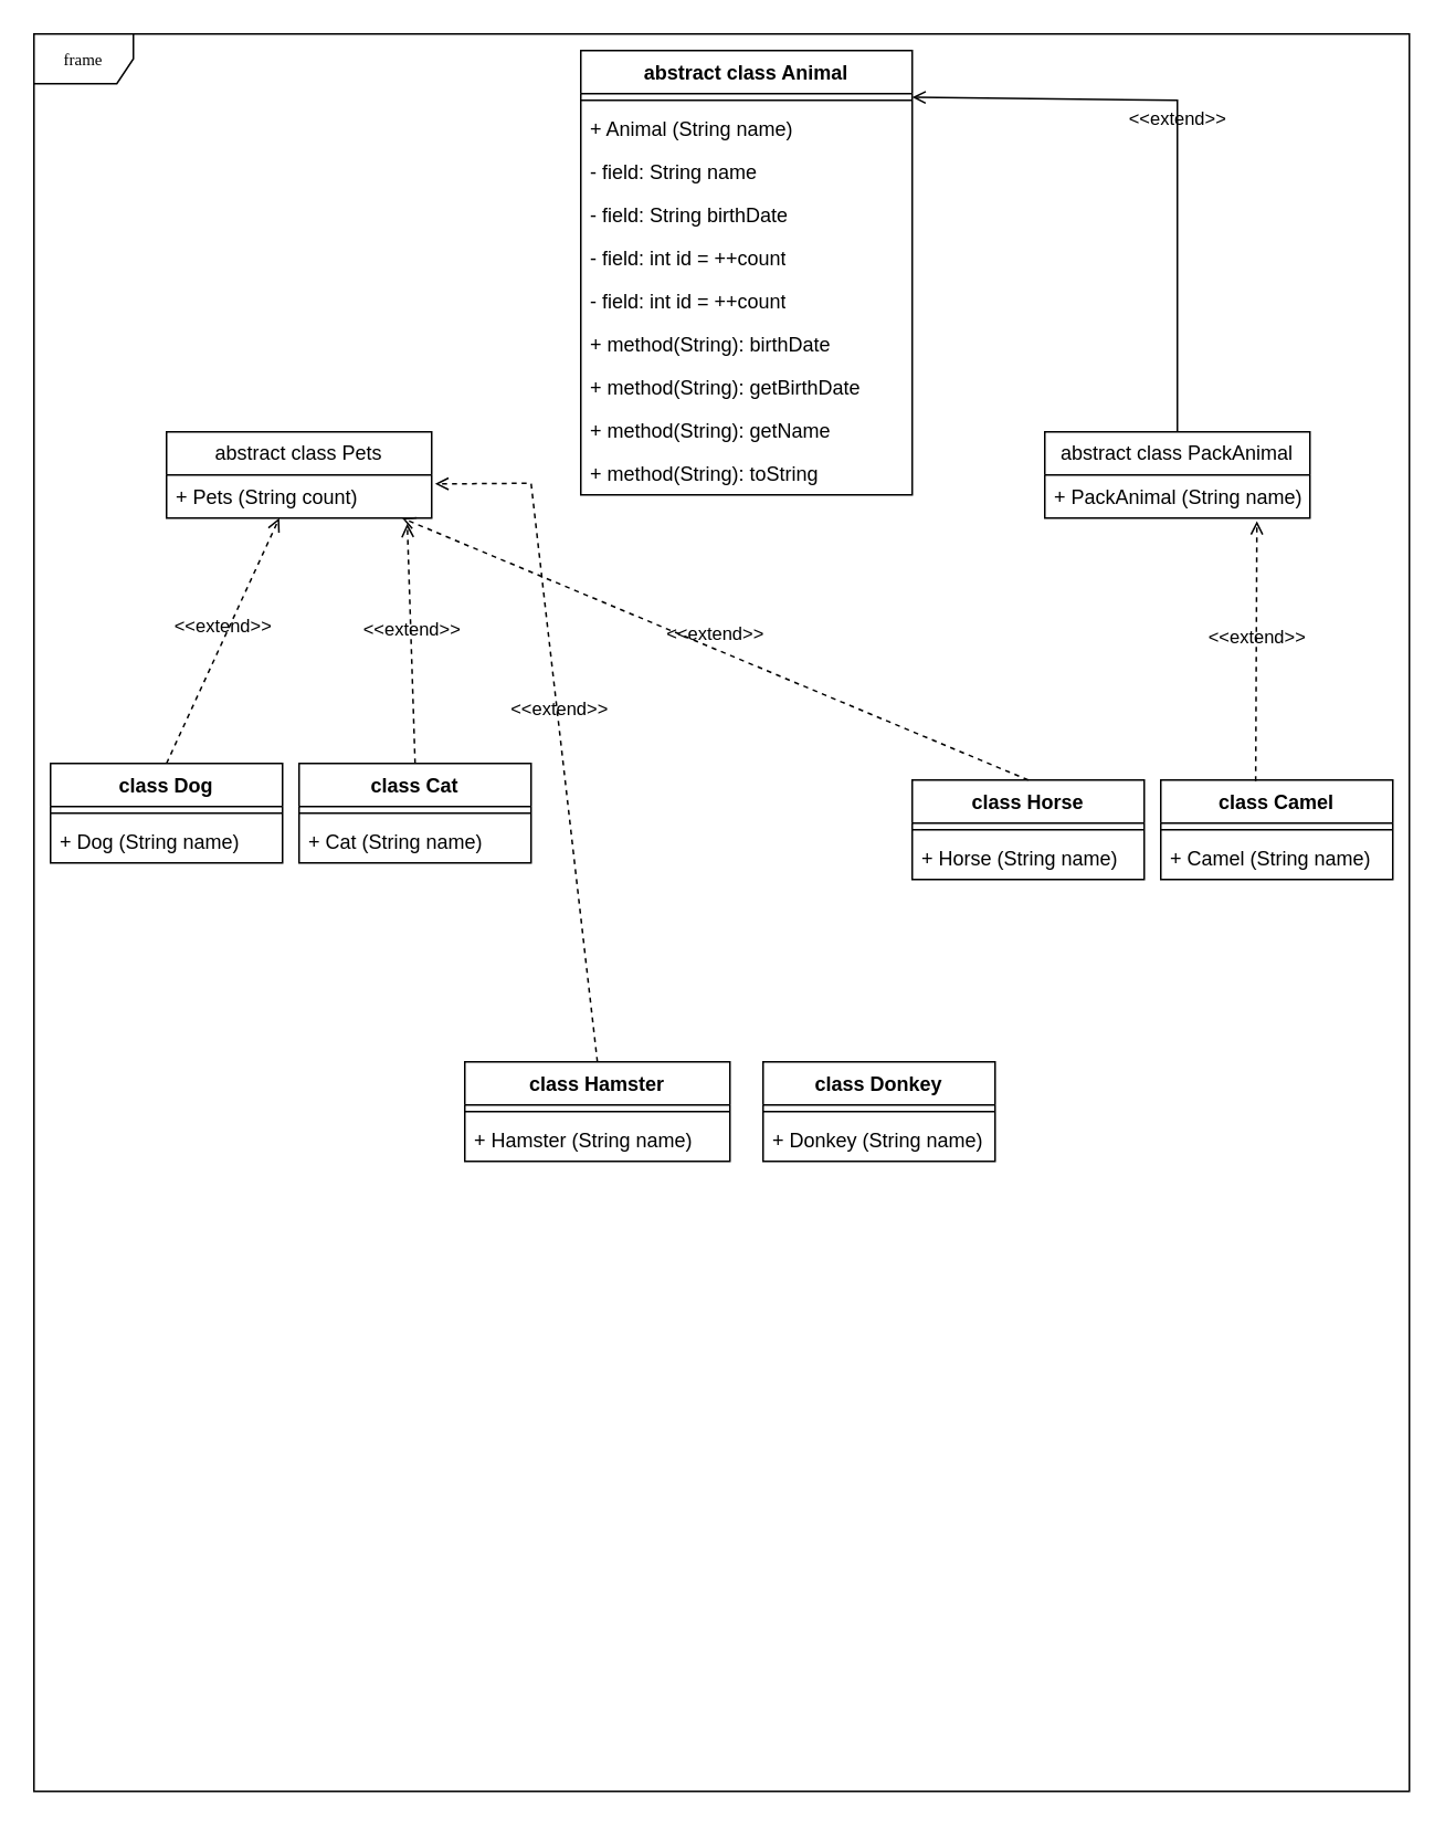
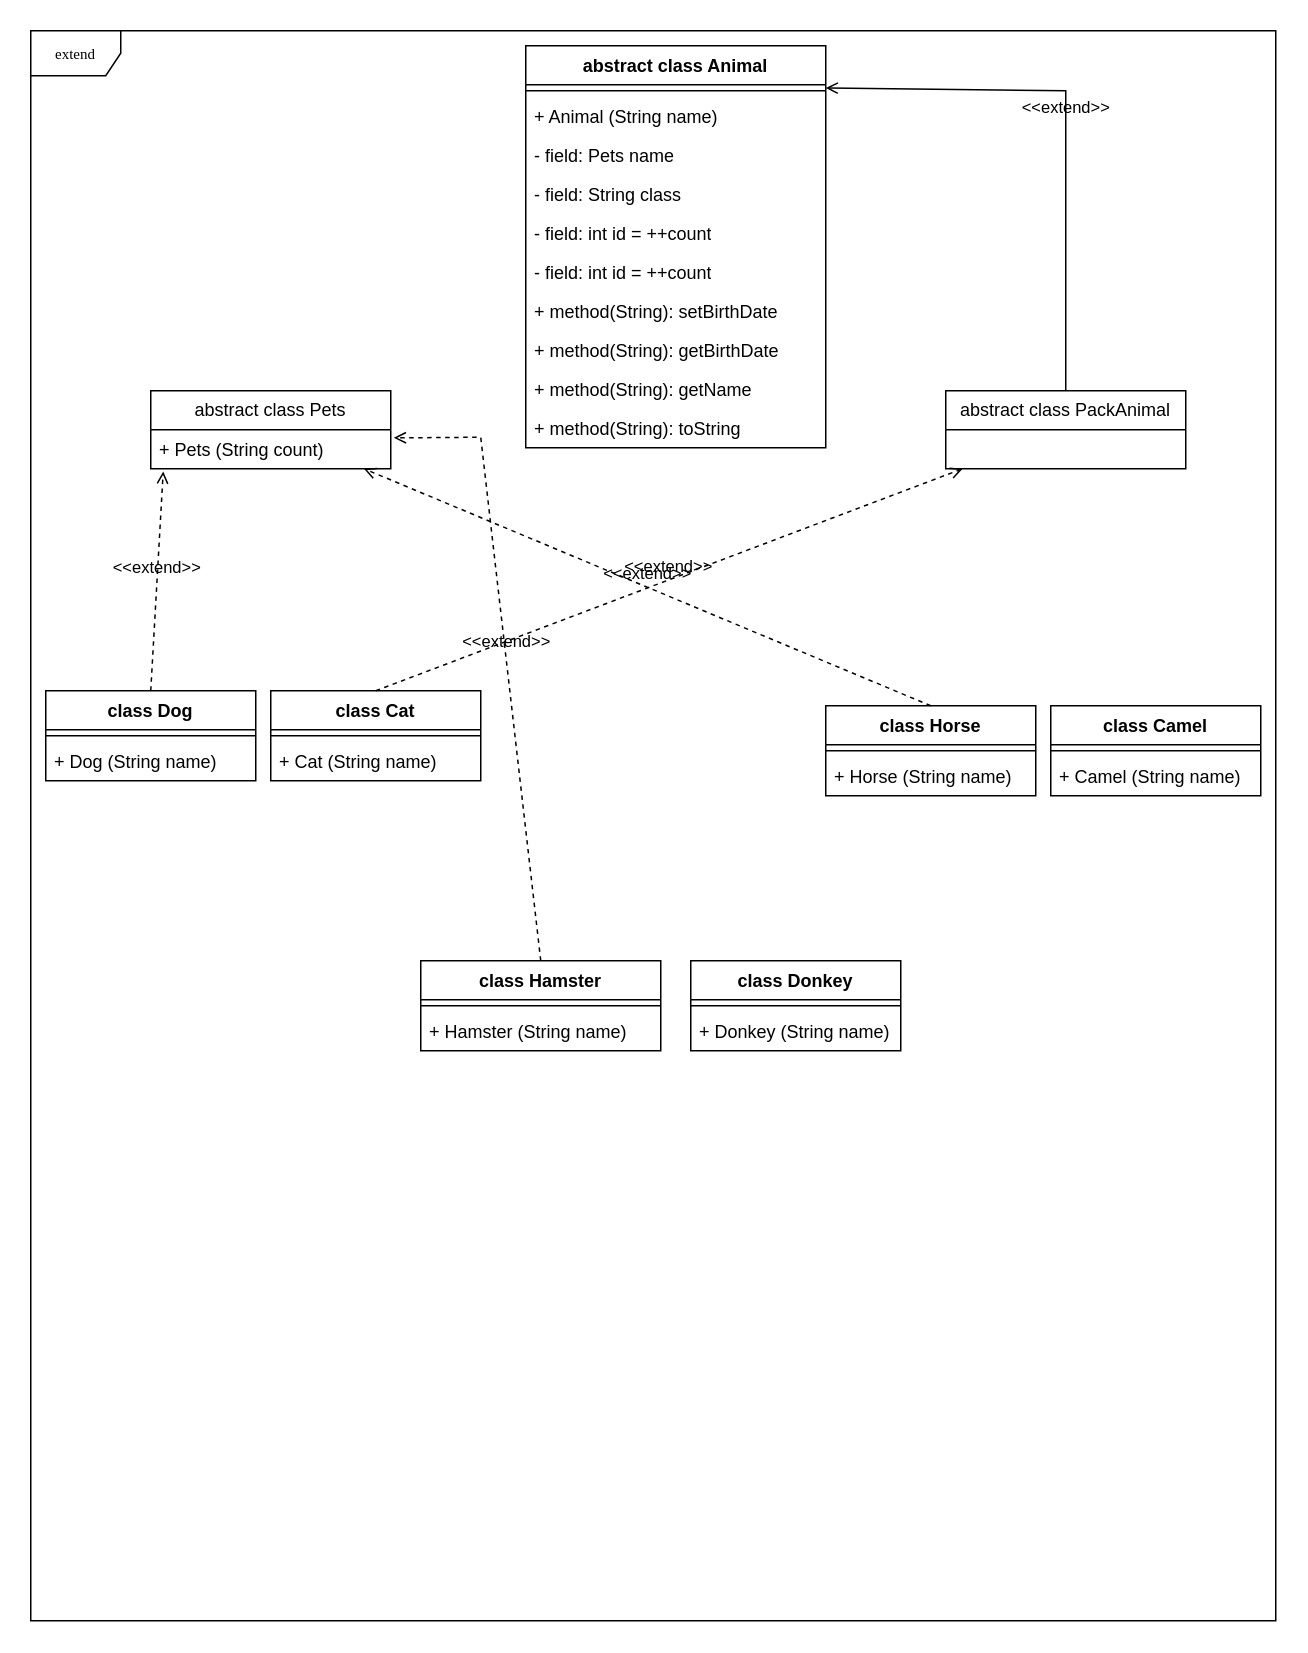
  <mxCell id="0" />
  <mxCell id="1" parent="0" />
- <mxCell id="2" value="frame" style="shape=umlFrame;whiteSpace=wrap;html=1;rounded=0;shadow=0;comic=0;labelBackgroundColor=none;strokeWidth=1;fontFamily=Verdana;fontSize=10;align=center;" parent="1" vertex="1"><mxGeometry x="20" y="20" width="830" height="1060" as="geometry" /></mxCell>
+ <mxCell id="2" value="extend" style="shape=umlFrame;whiteSpace=wrap;html=1;rounded=0;shadow=0;comic=0;labelBackgroundColor=none;strokeWidth=1;fontFamily=Verdana;fontSize=10;align=center;" parent="1" vertex="1"><mxGeometry x="20" y="20" width="830" height="1060" as="geometry" /></mxCell>
  <mxCell id="3" value="abstract class Animal" style="swimlane;fontStyle=1;align=center;verticalAlign=top;childLayout=stackLayout;horizontal=1;startSize=26;horizontalStack=0;resizeParent=1;resizeParentMax=0;resizeLast=0;collapsible=1;marginBottom=0;whiteSpace=wrap;html=1;" parent="1" vertex="1"><mxGeometry x="350" y="30" width="200" height="268" as="geometry" /></mxCell>
  <mxCell id="4" value="" style="line;strokeWidth=1;fillColor=none;align=left;verticalAlign=middle;spacingTop=-1;spacingLeft=3;spacingRight=3;rotatable=0;labelPosition=right;points=[];portConstraint=eastwest;strokeColor=inherit;" parent="3" vertex="1"><mxGeometry y="26" width="200" height="8" as="geometry" /></mxCell>
  <mxCell id="5" value="+ Animal (String name)" style="text;strokeColor=none;fillColor=none;align=left;verticalAlign=top;spacingLeft=4;spacingRight=4;overflow=hidden;rotatable=0;points=[[0,0.5],[1,0.5]];portConstraint=eastwest;whiteSpace=wrap;html=1;" parent="3" vertex="1"><mxGeometry y="34" width="200" height="26" as="geometry" /></mxCell>
- <mxCell id="6" value="- field: String name" style="text;strokeColor=none;fillColor=none;align=left;verticalAlign=top;spacingLeft=4;spacingRight=4;overflow=hidden;rotatable=0;points=[[0,0.5],[1,0.5]];portConstraint=eastwest;whiteSpace=wrap;html=1;" parent="3" vertex="1"><mxGeometry y="60" width="200" height="26" as="geometry" /></mxCell>
- <mxCell id="7" value="- field: String birthDate" style="text;strokeColor=none;fillColor=none;align=left;verticalAlign=top;spacingLeft=4;spacingRight=4;overflow=hidden;rotatable=0;points=[[0,0.5],[1,0.5]];portConstraint=eastwest;whiteSpace=wrap;html=1;" parent="3" vertex="1"><mxGeometry y="86" width="200" height="26" as="geometry" /></mxCell>
+ <mxCell id="6" value="- field: Pets name" style="text;strokeColor=none;fillColor=none;align=left;verticalAlign=top;spacingLeft=4;spacingRight=4;overflow=hidden;rotatable=0;points=[[0,0.5],[1,0.5]];portConstraint=eastwest;whiteSpace=wrap;html=1;" parent="3" vertex="1"><mxGeometry y="60" width="200" height="26" as="geometry" /></mxCell>
+ <mxCell id="7" value="- field: String class" style="text;strokeColor=none;fillColor=none;align=left;verticalAlign=top;spacingLeft=4;spacingRight=4;overflow=hidden;rotatable=0;points=[[0,0.5],[1,0.5]];portConstraint=eastwest;whiteSpace=wrap;html=1;" parent="3" vertex="1"><mxGeometry y="86" width="200" height="26" as="geometry" /></mxCell>
  <mxCell id="8" value="- field: int id = ++count" style="text;strokeColor=none;fillColor=none;align=left;verticalAlign=top;spacingLeft=4;spacingRight=4;overflow=hidden;rotatable=0;points=[[0,0.5],[1,0.5]];portConstraint=eastwest;whiteSpace=wrap;html=1;" vertex="1" parent="3"><mxGeometry y="112" width="200" height="26" as="geometry" /></mxCell>
  <mxCell id="9" value="- field: int id = ++count" style="text;strokeColor=none;fillColor=none;align=left;verticalAlign=top;spacingLeft=4;spacingRight=4;overflow=hidden;rotatable=0;points=[[0,0.5],[1,0.5]];portConstraint=eastwest;whiteSpace=wrap;html=1;" vertex="1" parent="3"><mxGeometry y="138" width="200" height="26" as="geometry" /></mxCell>
- <mxCell id="10" value="+ method(String): birthDate" style="text;strokeColor=none;fillColor=none;align=left;verticalAlign=top;spacingLeft=4;spacingRight=4;overflow=hidden;rotatable=0;points=[[0,0.5],[1,0.5]];portConstraint=eastwest;whiteSpace=wrap;html=1;" parent="3" vertex="1"><mxGeometry y="164" width="200" height="26" as="geometry" /></mxCell>
+ <mxCell id="10" value="+ method(String): setBirthDate" style="text;strokeColor=none;fillColor=none;align=left;verticalAlign=top;spacingLeft=4;spacingRight=4;overflow=hidden;rotatable=0;points=[[0,0.5],[1,0.5]];portConstraint=eastwest;whiteSpace=wrap;html=1;" parent="3" vertex="1"><mxGeometry y="164" width="200" height="26" as="geometry" /></mxCell>
  <mxCell id="11" value="+ method(String): getBirthDate" style="text;strokeColor=none;fillColor=none;align=left;verticalAlign=top;spacingLeft=4;spacingRight=4;overflow=hidden;rotatable=0;points=[[0,0.5],[1,0.5]];portConstraint=eastwest;whiteSpace=wrap;html=1;" parent="3" vertex="1"><mxGeometry y="190" width="200" height="26" as="geometry" /></mxCell>
  <mxCell id="12" value="+ method(String): getName" style="text;strokeColor=none;fillColor=none;align=left;verticalAlign=top;spacingLeft=4;spacingRight=4;overflow=hidden;rotatable=0;points=[[0,0.5],[1,0.5]];portConstraint=eastwest;whiteSpace=wrap;html=1;" parent="3" vertex="1"><mxGeometry y="216" width="200" height="26" as="geometry" /></mxCell>
  <mxCell id="13" value="+ method(String): toString" style="text;strokeColor=none;fillColor=none;align=left;verticalAlign=top;spacingLeft=4;spacingRight=4;overflow=hidden;rotatable=0;points=[[0,0.5],[1,0.5]];portConstraint=eastwest;whiteSpace=wrap;html=1;" vertex="1" parent="3"><mxGeometry y="242" width="200" height="26" as="geometry" /></mxCell>
  <mxCell id="14" value="abstract class Pets" style="swimlane;fontStyle=0;childLayout=stackLayout;horizontal=1;startSize=26;fillColor=none;horizontalStack=0;resizeParent=1;resizeParentMax=0;resizeLast=0;collapsible=1;marginBottom=0;whiteSpace=wrap;html=1;" parent="1" vertex="1"><mxGeometry x="100" y="260" width="160" height="52" as="geometry" /></mxCell>
  <mxCell id="15" value="abstract class&amp;nbsp;PackAnimal" style="swimlane;fontStyle=0;childLayout=stackLayout;horizontal=1;startSize=26;fillColor=none;horizontalStack=0;resizeParent=1;resizeParentMax=0;resizeLast=0;collapsible=1;marginBottom=0;whiteSpace=wrap;html=1;" parent="1" vertex="1"><mxGeometry x="630" y="260" width="160" height="52" as="geometry" /></mxCell>
  <mxCell id="16" value="+ Pets (String count)" style="text;strokeColor=none;fillColor=none;align=left;verticalAlign=top;spacingLeft=4;spacingRight=4;overflow=hidden;rotatable=0;points=[[0,0.5],[1,0.5]];portConstraint=eastwest;whiteSpace=wrap;html=1;" parent="1" vertex="1"><mxGeometry x="100" y="286" width="160" height="26" as="geometry" /></mxCell>
- <mxCell id="17" value="+ PackAnimal (String name)" style="text;strokeColor=none;fillColor=none;align=left;verticalAlign=top;spacingLeft=4;spacingRight=4;overflow=hidden;rotatable=0;points=[[0,0.5],[1,0.5]];portConstraint=eastwest;whiteSpace=wrap;html=1;" parent="1" vertex="1"><mxGeometry x="630" y="286" width="160" height="26" as="geometry" /></mxCell>
  <mxCell id="18" value="class&amp;nbsp;Dog" style="swimlane;fontStyle=1;align=center;verticalAlign=top;childLayout=stackLayout;horizontal=1;startSize=26;horizontalStack=0;resizeParent=1;resizeParentMax=0;resizeLast=0;collapsible=1;marginBottom=0;whiteSpace=wrap;html=1;" parent="1" vertex="1"><mxGeometry x="30" y="460" width="140" height="60" as="geometry" /></mxCell>
  <mxCell id="19" value="" style="line;strokeWidth=1;fillColor=none;align=left;verticalAlign=middle;spacingTop=-1;spacingLeft=3;spacingRight=3;rotatable=0;labelPosition=right;points=[];portConstraint=eastwest;strokeColor=inherit;" parent="18" vertex="1"><mxGeometry y="26" width="140" height="8" as="geometry" /></mxCell>
  <mxCell id="20" value="+ Dog (String name)" style="text;strokeColor=none;fillColor=none;align=left;verticalAlign=top;spacingLeft=4;spacingRight=4;overflow=hidden;rotatable=0;points=[[0,0.5],[1,0.5]];portConstraint=eastwest;whiteSpace=wrap;html=1;" parent="18" vertex="1"><mxGeometry y="34" width="140" height="26" as="geometry" /></mxCell>
  <mxCell id="21" value="class&amp;nbsp;Cat" style="swimlane;fontStyle=1;align=center;verticalAlign=top;childLayout=stackLayout;horizontal=1;startSize=26;horizontalStack=0;resizeParent=1;resizeParentMax=0;resizeLast=0;collapsible=1;marginBottom=0;whiteSpace=wrap;html=1;" parent="1" vertex="1"><mxGeometry x="180" y="460" width="140" height="60" as="geometry" /></mxCell>
  <mxCell id="22" value="" style="line;strokeWidth=1;fillColor=none;align=left;verticalAlign=middle;spacingTop=-1;spacingLeft=3;spacingRight=3;rotatable=0;labelPosition=right;points=[];portConstraint=eastwest;strokeColor=inherit;" parent="21" vertex="1"><mxGeometry y="26" width="140" height="8" as="geometry" /></mxCell>
  <mxCell id="23" value="+ Cat (String name)" style="text;strokeColor=none;fillColor=none;align=left;verticalAlign=top;spacingLeft=4;spacingRight=4;overflow=hidden;rotatable=0;points=[[0,0.5],[1,0.5]];portConstraint=eastwest;whiteSpace=wrap;html=1;" parent="21" vertex="1"><mxGeometry y="34" width="140" height="26" as="geometry" /></mxCell>
  <mxCell id="24" value="class&amp;nbsp;Hamster" style="swimlane;fontStyle=1;align=center;verticalAlign=top;childLayout=stackLayout;horizontal=1;startSize=26;horizontalStack=0;resizeParent=1;resizeParentMax=0;resizeLast=0;collapsible=1;marginBottom=0;whiteSpace=wrap;html=1;" parent="1" vertex="1"><mxGeometry x="280" y="640" width="160" height="60" as="geometry" /></mxCell>
  <mxCell id="25" value="" style="line;strokeWidth=1;fillColor=none;align=left;verticalAlign=middle;spacingTop=-1;spacingLeft=3;spacingRight=3;rotatable=0;labelPosition=right;points=[];portConstraint=eastwest;strokeColor=inherit;" parent="24" vertex="1"><mxGeometry y="26" width="160" height="8" as="geometry" /></mxCell>
  <mxCell id="26" value="+&amp;nbsp;Hamster&amp;nbsp;(String name)" style="text;strokeColor=none;fillColor=none;align=left;verticalAlign=top;spacingLeft=4;spacingRight=4;overflow=hidden;rotatable=0;points=[[0,0.5],[1,0.5]];portConstraint=eastwest;whiteSpace=wrap;html=1;" parent="24" vertex="1"><mxGeometry y="34" width="160" height="26" as="geometry" /></mxCell>
  <mxCell id="27" value="class&amp;nbsp;Camel" style="swimlane;fontStyle=1;align=center;verticalAlign=top;childLayout=stackLayout;horizontal=1;startSize=26;horizontalStack=0;resizeParent=1;resizeParentMax=0;resizeLast=0;collapsible=1;marginBottom=0;whiteSpace=wrap;html=1;" parent="1" vertex="1"><mxGeometry x="700" y="470" width="140" height="60" as="geometry" /></mxCell>
  <mxCell id="28" value="" style="line;strokeWidth=1;fillColor=none;align=left;verticalAlign=middle;spacingTop=-1;spacingLeft=3;spacingRight=3;rotatable=0;labelPosition=right;points=[];portConstraint=eastwest;strokeColor=inherit;" parent="27" vertex="1"><mxGeometry y="26" width="140" height="8" as="geometry" /></mxCell>
  <mxCell id="29" value="+&amp;nbsp;Camel&amp;nbsp;(String name)" style="text;strokeColor=none;fillColor=none;align=left;verticalAlign=top;spacingLeft=4;spacingRight=4;overflow=hidden;rotatable=0;points=[[0,0.5],[1,0.5]];portConstraint=eastwest;whiteSpace=wrap;html=1;" parent="27" vertex="1"><mxGeometry y="34" width="140" height="26" as="geometry" /></mxCell>
  <mxCell id="30" value="class&amp;nbsp;Horse" style="swimlane;fontStyle=1;align=center;verticalAlign=top;childLayout=stackLayout;horizontal=1;startSize=26;horizontalStack=0;resizeParent=1;resizeParentMax=0;resizeLast=0;collapsible=1;marginBottom=0;whiteSpace=wrap;html=1;" parent="1" vertex="1"><mxGeometry x="550" y="470" width="140" height="60" as="geometry" /></mxCell>
  <mxCell id="31" value="" style="line;strokeWidth=1;fillColor=none;align=left;verticalAlign=middle;spacingTop=-1;spacingLeft=3;spacingRight=3;rotatable=0;labelPosition=right;points=[];portConstraint=eastwest;strokeColor=inherit;" parent="30" vertex="1"><mxGeometry y="26" width="140" height="8" as="geometry" /></mxCell>
  <mxCell id="32" value="+&amp;nbsp;Horse&amp;nbsp;(String name)" style="text;strokeColor=none;fillColor=none;align=left;verticalAlign=top;spacingLeft=4;spacingRight=4;overflow=hidden;rotatable=0;points=[[0,0.5],[1,0.5]];portConstraint=eastwest;whiteSpace=wrap;html=1;" parent="30" vertex="1"><mxGeometry y="34" width="140" height="26" as="geometry" /></mxCell>
  <mxCell id="33" value="class&amp;nbsp;Donkey" style="swimlane;fontStyle=1;align=center;verticalAlign=top;childLayout=stackLayout;horizontal=1;startSize=26;horizontalStack=0;resizeParent=1;resizeParentMax=0;resizeLast=0;collapsible=1;marginBottom=0;whiteSpace=wrap;html=1;" parent="1" vertex="1"><mxGeometry x="460" y="640" width="140" height="60" as="geometry" /></mxCell>
  <mxCell id="34" value="" style="line;strokeWidth=1;fillColor=none;align=left;verticalAlign=middle;spacingTop=-1;spacingLeft=3;spacingRight=3;rotatable=0;labelPosition=right;points=[];portConstraint=eastwest;strokeColor=inherit;" parent="33" vertex="1"><mxGeometry y="26" width="140" height="8" as="geometry" /></mxCell>
  <mxCell id="35" value="+&amp;nbsp;Donkey&amp;nbsp;(String name)" style="text;strokeColor=none;fillColor=none;align=left;verticalAlign=top;spacingLeft=4;spacingRight=4;overflow=hidden;rotatable=0;points=[[0,0.5],[1,0.5]];portConstraint=eastwest;whiteSpace=wrap;html=1;" parent="33" vertex="1"><mxGeometry y="34" width="140" height="26" as="geometry" /></mxCell>
  <mxCell id="36" value="&amp;lt;&amp;lt;extend&amp;gt;&amp;gt;" style="html=1;verticalAlign=bottom;labelBackgroundColor=none;endArrow=open;endFill=0;dashed=0;rounded=0;exitX=0.5;exitY=0;exitDx=0;exitDy=0;entryX=1;entryY=0.105;entryDx=0;entryDy=0;entryPerimeter=0;" parent="1" source="15" target="3" edge="1"><mxGeometry width="160" relative="1" as="geometry"><mxPoint x="350" y="340" as="sourcePoint" /><mxPoint x="510" y="340" as="targetPoint" /><Array as="points"><mxPoint x="710" y="60" /></Array></mxGeometry></mxCell>
- <mxCell id="37" value="&amp;lt;&amp;lt;extend&amp;gt;&amp;gt;" style="html=1;verticalAlign=bottom;labelBackgroundColor=none;endArrow=open;endFill=0;dashed=1;rounded=0;exitX=0.5;exitY=0;exitDx=0;exitDy=0;" parent="1" source="18" target="14" edge="1"><mxGeometry width="160" relative="1" as="geometry"><mxPoint x="350" y="340" as="sourcePoint" /><mxPoint x="510" y="340" as="targetPoint" /></mxGeometry></mxCell>
- <mxCell id="38" value="&amp;lt;&amp;lt;extend&amp;gt;&amp;gt;" style="html=1;verticalAlign=bottom;labelBackgroundColor=none;endArrow=open;endFill=0;dashed=1;rounded=0;exitX=0.5;exitY=0;exitDx=0;exitDy=0;entryX=0.908;entryY=1.131;entryDx=0;entryDy=0;entryPerimeter=0;" parent="1" source="21" target="16" edge="1"><mxGeometry width="160" relative="1" as="geometry"><mxPoint x="350" y="340" as="sourcePoint" /><mxPoint x="510" y="340" as="targetPoint" /></mxGeometry></mxCell>
- <mxCell id="39" value="&amp;lt;&amp;lt;extend&amp;gt;&amp;gt;" style="html=1;verticalAlign=bottom;labelBackgroundColor=none;endArrow=open;endFill=0;dashed=1;rounded=0;exitX=0.409;exitY=0.01;exitDx=0;exitDy=0;exitPerimeter=0;entryX=0.8;entryY=1.069;entryDx=0;entryDy=0;entryPerimeter=0;" parent="1" source="27" target="17" edge="1"><mxGeometry width="160" relative="1" as="geometry"><mxPoint x="350" y="340" as="sourcePoint" /><mxPoint x="510" y="340" as="targetPoint" /></mxGeometry></mxCell>
+ <mxCell id="37" value="&amp;lt;&amp;lt;extend&amp;gt;&amp;gt;" style="html=1;verticalAlign=bottom;labelBackgroundColor=none;endArrow=open;endFill=0;dashed=1;rounded=0;exitX=0.5;exitY=0;exitDx=0;exitDy=0;entryX=0.052;entryY=1.069;entryDx=0;entryDy=0;entryPerimeter=0;" parent="1" source="18" target="16" edge="1"><mxGeometry width="160" relative="1" as="geometry"><mxPoint x="350" y="340" as="sourcePoint" /><mxPoint x="510" y="340" as="targetPoint" /></mxGeometry></mxCell>
+ <mxCell id="38" value="&amp;lt;&amp;lt;extend&amp;gt;&amp;gt;" style="html=1;verticalAlign=bottom;labelBackgroundColor=none;endArrow=open;endFill=0;dashed=1;rounded=0;exitX=0.5;exitY=0;exitDx=0;exitDy=0;" parent="1" source="21" target="15" edge="1"><mxGeometry width="160" relative="1" as="geometry"><mxPoint x="350" y="340" as="sourcePoint" /><mxPoint x="510" y="340" as="targetPoint" /></mxGeometry></mxCell>
  <mxCell id="40" value="&amp;lt;&amp;lt;extend&amp;gt;&amp;gt;" style="html=1;verticalAlign=bottom;labelBackgroundColor=none;endArrow=open;endFill=0;dashed=1;rounded=0;exitX=0.5;exitY=0;exitDx=0;exitDy=0;" parent="1" source="30" target="14" edge="1"><mxGeometry width="160" relative="1" as="geometry"><mxPoint x="350" y="340" as="sourcePoint" /><mxPoint x="510" y="340" as="targetPoint" /></mxGeometry></mxCell>
  <mxCell id="41" value="&amp;lt;&amp;lt;extend&amp;gt;&amp;gt;" style="html=1;verticalAlign=bottom;labelBackgroundColor=none;endArrow=open;endFill=0;dashed=1;rounded=0;exitX=0.5;exitY=0;exitDx=0;exitDy=0;entryX=1.013;entryY=0.208;entryDx=0;entryDy=0;entryPerimeter=0;" parent="1" source="24" target="16" edge="1"><mxGeometry width="160" relative="1" as="geometry"><mxPoint x="350" y="440" as="sourcePoint" /><mxPoint x="510" y="440" as="targetPoint" /><Array as="points"><mxPoint x="320" y="291" /></Array></mxGeometry></mxCell>
